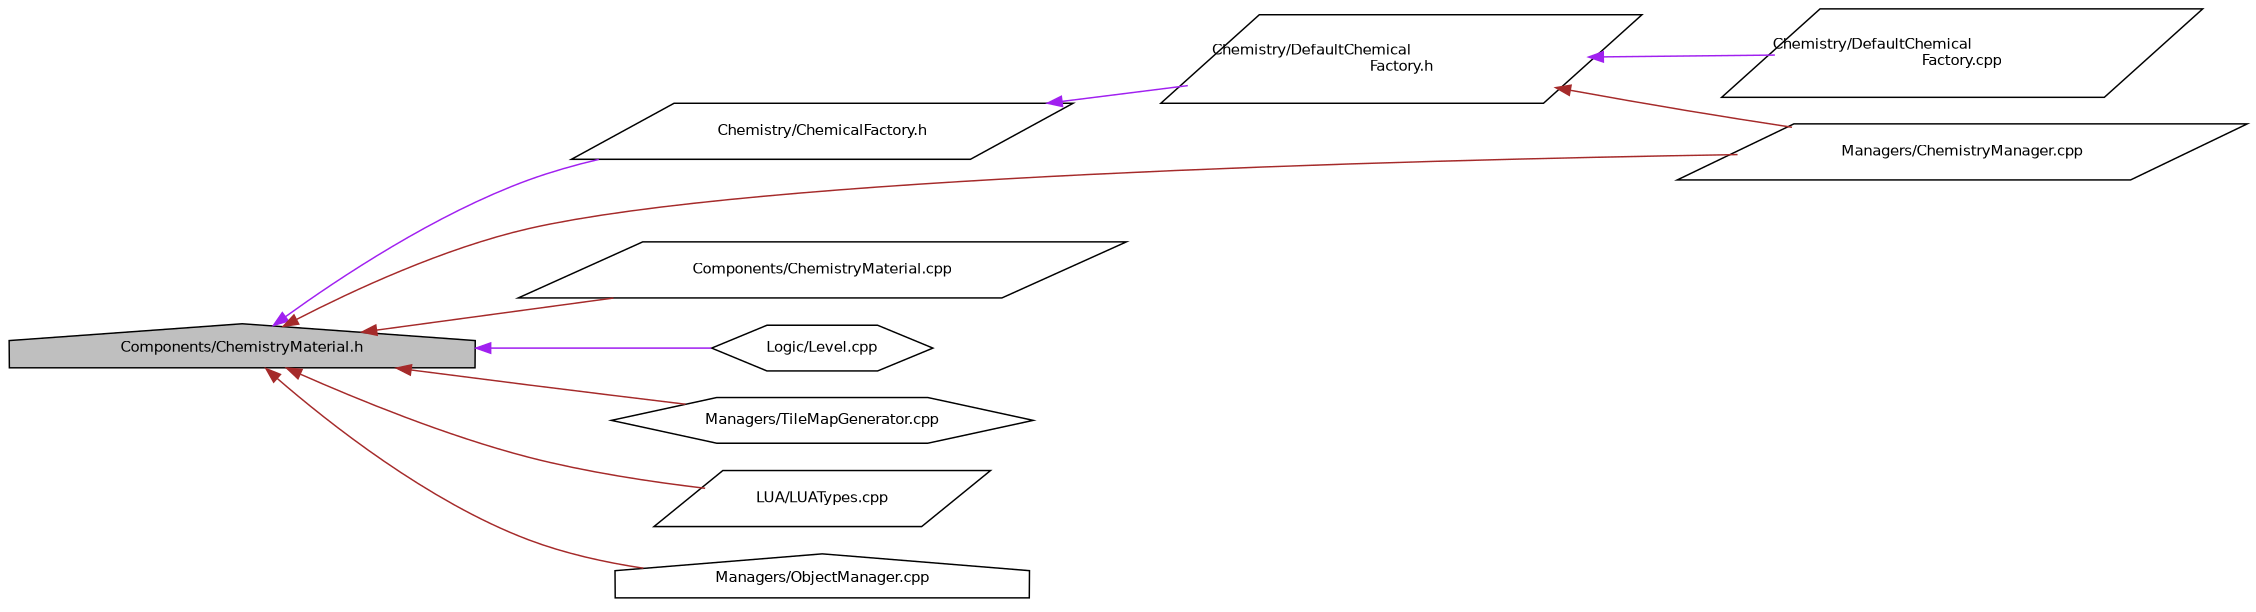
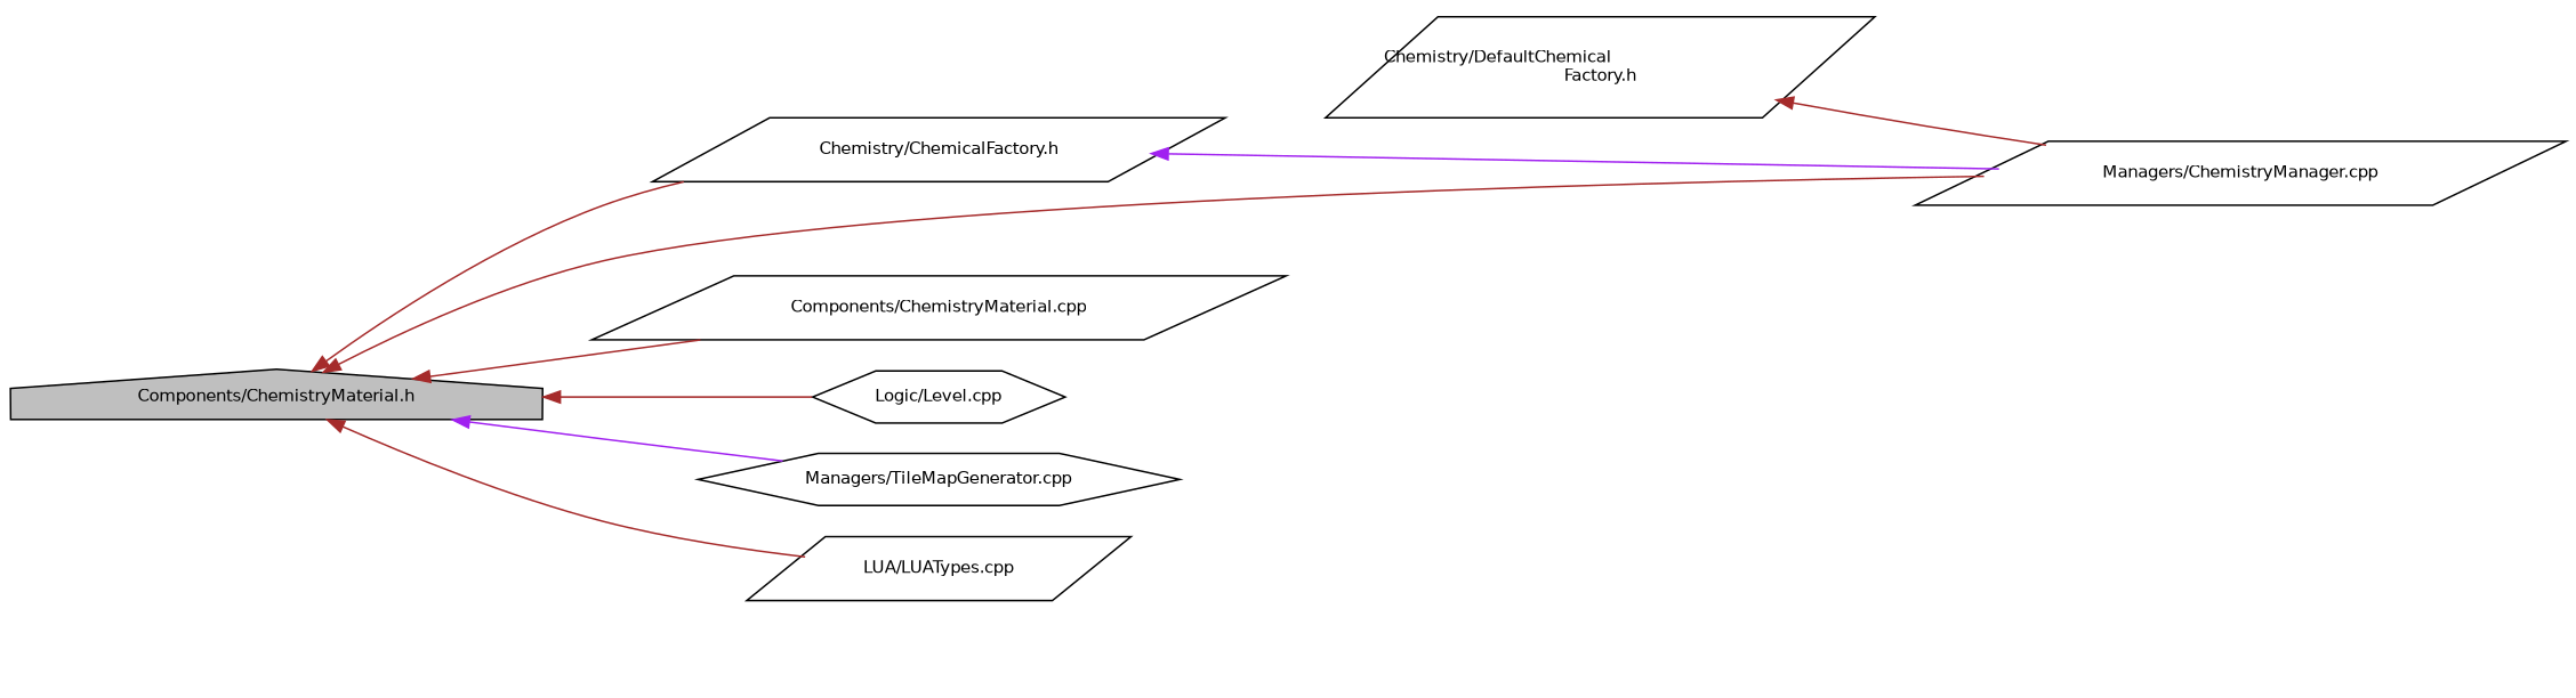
  digraph {
    rankdir=LR
    node [color=black fillcolor=white fontname=Helvetica fontsize=10 shape=parallelogram style=filled]
    edge [color=brown dir=back fontname=Helvetica fontsize=10 labelfontname=Helvetica labelfontsize=10 style=solid]
    n1 [fillcolor=grey75 fontcolor=black height=0.2 label="Components/ChemistryMaterial.h" shape=house width=0.4]
    n2 [height=0.2 label="Chemistry/ChemicalFactory.h" width=0.4]
    n3 [height=0.2 label="Managers/ChemistryManager.cpp" width=0.4]
    n4 [height=0.2 label="Components/ChemistryMaterial.cpp" width=0.4]
    n5 [height=0.2 label="Logic/Level.cpp" shape=hexagon width=0.4]
    n6 [height=0.2 label="Managers/TileMapGenerator.cpp" shape=hexagon width=0.4]
    n7 [height=0.2 label="LUA/LUATypes.cpp" width=0.4]
-   n8 [height=0.2 label="Managers/ObjectManager.cpp" shape=house width=0.4]
    n9 [height=0.2 label="Chemistry/DefaultChemical\lFactory.h" width=0.4]
-   n10 [height=0.2 label="Chemistry/DefaultChemical\lFactory.cpp" width=0.4]
-   n1 -> n2 [color=purple]
+   n1 -> n2
    n1 -> n3
    n1 -> n4
-   n1 -> n5 [color=purple]
-   n1 -> n6
+   n1 -> n5
+   n1 -> n6 [color=purple]
    n1 -> n7
-   n1 -> n8
-   n2 -> n9 [color=purple]
+   n2 -> n3 [color=purple]
    n9 -> n3
-   n9 -> n10 [color=purple]
  }
